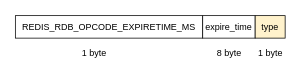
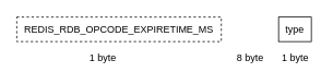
  <mxCell id="0" />
  <mxCell id="1" parent="0" />
- <mxCell id="2" value="REDIS_RDB_OPCODE_EXPIRETIME_MS" style="rounded=0;whiteSpace=wrap;html=1;" vertex="1" parent="1"><mxGeometry x="20" y="20" width="250" height="30" as="geometry" /></mxCell>
- <mxCell id="3" value="expire_time" style="rounded=0;whiteSpace=wrap;html=1;" vertex="1" parent="1"><mxGeometry x="270" y="20" width="70" height="30" as="geometry" /></mxCell>
- <mxCell id="4" value="type" style="rounded=0;whiteSpace=wrap;html=1;fillColor=#fff2cc;" vertex="1" parent="1"><mxGeometry x="340" y="20" width="40" height="30" as="geometry" /></mxCell>
+ <mxCell id="2" value="REDIS_RDB_OPCODE_EXPIRETIME_MS" style="rounded=0;whiteSpace=wrap;html=1;dashed=1;" vertex="1" parent="1"><mxGeometry x="20" y="20" width="250" height="30" as="geometry" /></mxCell>
+ <mxCell id="4" value="type" style="rounded=0;whiteSpace=wrap;html=1;" vertex="1" parent="1"><mxGeometry x="340" y="20" width="40" height="30" as="geometry" /></mxCell>
  <mxCell id="5" value="1 byte" style="text;html=1;align=center;verticalAlign=middle;resizable=0;points=[];autosize=1;" vertex="1" parent="1"><mxGeometry x="100" y="60" width="50" height="20" as="geometry" /></mxCell>
  <mxCell id="6" value="8 byte" style="text;html=1;align=center;verticalAlign=middle;resizable=0;points=[];autosize=1;" vertex="1" parent="1"><mxGeometry x="280" y="60" width="50" height="20" as="geometry" /></mxCell>
  <mxCell id="7" value="1 byte" style="text;html=1;align=center;verticalAlign=middle;resizable=0;points=[];autosize=1;" vertex="1" parent="1"><mxGeometry x="335" y="60" width="50" height="20" as="geometry" /></mxCell>
